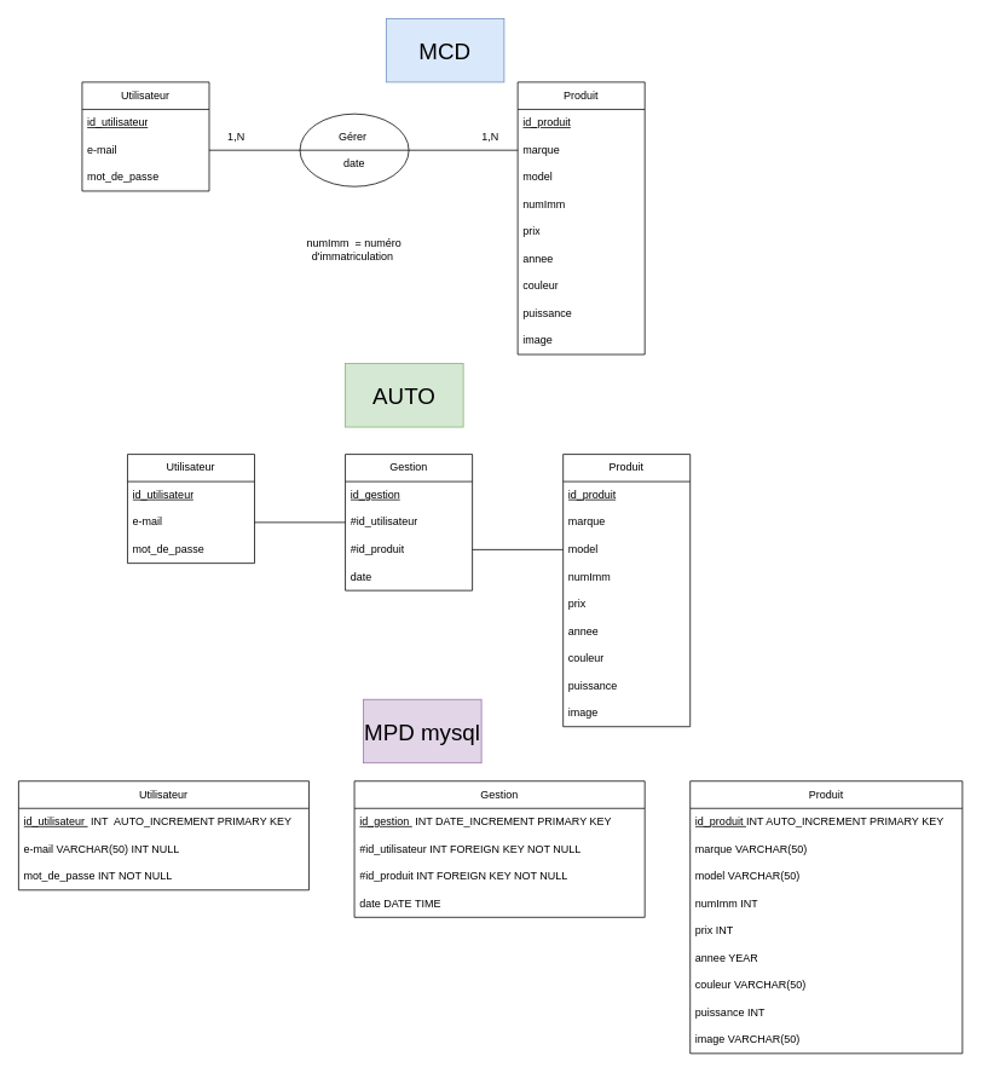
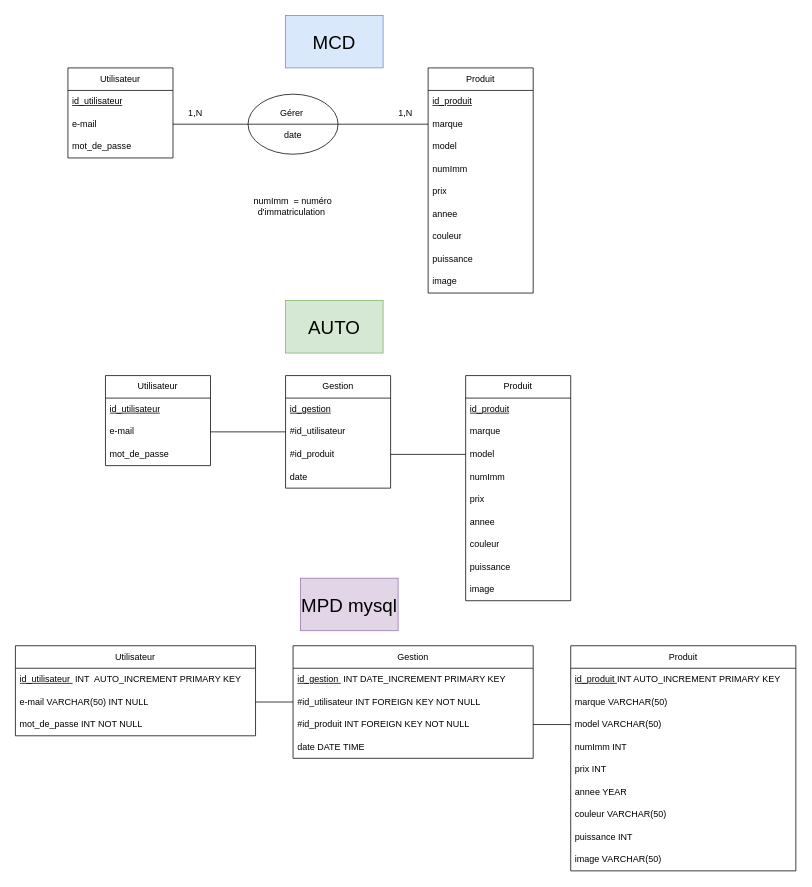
  <mxCell id="0" />
  <mxCell id="1" parent="0" />
  <mxCell id="2" value="Utilisateur" style="swimlane;fontStyle=0;childLayout=stackLayout;horizontal=1;startSize=30;horizontalStack=0;resizeParent=1;resizeParentMax=0;resizeLast=0;collapsible=1;marginBottom=0;whiteSpace=wrap;html=1;" vertex="1" parent="1"><mxGeometry x="90" y="90" width="140" height="120" as="geometry" /></mxCell>
  <mxCell id="3" value="&lt;u&gt;id_utilisateur&lt;/u&gt;" style="text;strokeColor=none;fillColor=none;align=left;verticalAlign=middle;spacingLeft=4;spacingRight=4;overflow=hidden;points=[[0,0.5],[1,0.5]];portConstraint=eastwest;rotatable=0;whiteSpace=wrap;html=1;" vertex="1" parent="2"><mxGeometry y="30" width="140" height="30" as="geometry" /></mxCell>
  <mxCell id="4" value="e-mail" style="text;strokeColor=none;fillColor=none;align=left;verticalAlign=middle;spacingLeft=4;spacingRight=4;overflow=hidden;points=[[0,0.5],[1,0.5]];portConstraint=eastwest;rotatable=0;whiteSpace=wrap;html=1;" vertex="1" parent="2"><mxGeometry y="60" width="140" height="30" as="geometry" /></mxCell>
  <mxCell id="5" value="mot_de_passe" style="text;strokeColor=none;fillColor=none;align=left;verticalAlign=middle;spacingLeft=4;spacingRight=4;overflow=hidden;points=[[0,0.5],[1,0.5]];portConstraint=eastwest;rotatable=0;whiteSpace=wrap;html=1;" vertex="1" parent="2"><mxGeometry y="90" width="140" height="30" as="geometry" /></mxCell>
  <mxCell id="6" value="Produit" style="swimlane;fontStyle=0;childLayout=stackLayout;horizontal=1;startSize=30;horizontalStack=0;resizeParent=1;resizeParentMax=0;resizeLast=0;collapsible=1;marginBottom=0;whiteSpace=wrap;html=1;" vertex="1" parent="1"><mxGeometry x="570" y="90" width="140" height="300" as="geometry" /></mxCell>
  <mxCell id="7" value="&lt;u&gt;id_produit&lt;/u&gt;" style="text;strokeColor=none;fillColor=none;align=left;verticalAlign=middle;spacingLeft=4;spacingRight=4;overflow=hidden;points=[[0,0.5],[1,0.5]];portConstraint=eastwest;rotatable=0;whiteSpace=wrap;html=1;" vertex="1" parent="6"><mxGeometry y="30" width="140" height="30" as="geometry" /></mxCell>
  <mxCell id="8" value="marque" style="text;strokeColor=none;fillColor=none;align=left;verticalAlign=middle;spacingLeft=4;spacingRight=4;overflow=hidden;points=[[0,0.5],[1,0.5]];portConstraint=eastwest;rotatable=0;whiteSpace=wrap;html=1;" vertex="1" parent="6"><mxGeometry y="60" width="140" height="30" as="geometry" /></mxCell>
  <mxCell id="9" value="model" style="text;strokeColor=none;fillColor=none;align=left;verticalAlign=middle;spacingLeft=4;spacingRight=4;overflow=hidden;points=[[0,0.5],[1,0.5]];portConstraint=eastwest;rotatable=0;whiteSpace=wrap;html=1;" vertex="1" parent="6"><mxGeometry y="90" width="140" height="30" as="geometry" /></mxCell>
  <mxCell id="10" value="numImm" style="text;strokeColor=none;fillColor=none;align=left;verticalAlign=middle;spacingLeft=4;spacingRight=4;overflow=hidden;points=[[0,0.5],[1,0.5]];portConstraint=eastwest;rotatable=0;whiteSpace=wrap;html=1;" vertex="1" parent="6"><mxGeometry y="120" width="140" height="30" as="geometry" /></mxCell>
  <mxCell id="11" value="prix" style="text;strokeColor=none;fillColor=none;align=left;verticalAlign=middle;spacingLeft=4;spacingRight=4;overflow=hidden;points=[[0,0.5],[1,0.5]];portConstraint=eastwest;rotatable=0;whiteSpace=wrap;html=1;" vertex="1" parent="6"><mxGeometry y="150" width="140" height="30" as="geometry" /></mxCell>
  <mxCell id="12" value="annee" style="text;strokeColor=none;fillColor=none;align=left;verticalAlign=middle;spacingLeft=4;spacingRight=4;overflow=hidden;points=[[0,0.5],[1,0.5]];portConstraint=eastwest;rotatable=0;whiteSpace=wrap;html=1;" vertex="1" parent="6"><mxGeometry y="180" width="140" height="30" as="geometry" /></mxCell>
  <mxCell id="13" value="couleur" style="text;strokeColor=none;fillColor=none;align=left;verticalAlign=middle;spacingLeft=4;spacingRight=4;overflow=hidden;points=[[0,0.5],[1,0.5]];portConstraint=eastwest;rotatable=0;whiteSpace=wrap;html=1;" vertex="1" parent="6"><mxGeometry y="210" width="140" height="30" as="geometry" /></mxCell>
  <mxCell id="14" value="puissance" style="text;strokeColor=none;fillColor=none;align=left;verticalAlign=middle;spacingLeft=4;spacingRight=4;overflow=hidden;points=[[0,0.5],[1,0.5]];portConstraint=eastwest;rotatable=0;whiteSpace=wrap;html=1;" vertex="1" parent="6"><mxGeometry y="240" width="140" height="30" as="geometry" /></mxCell>
  <mxCell id="15" value="image" style="text;strokeColor=none;fillColor=none;align=left;verticalAlign=middle;spacingLeft=4;spacingRight=4;overflow=hidden;points=[[0,0.5],[1,0.5]];portConstraint=eastwest;rotatable=0;whiteSpace=wrap;html=1;" vertex="1" parent="6"><mxGeometry y="270" width="140" height="30" as="geometry" /></mxCell>
  <mxCell id="16" value="" style="endArrow=none;html=1;rounded=0;exitX=1;exitY=0.5;exitDx=0;exitDy=0;entryX=0;entryY=0.5;entryDx=0;entryDy=0;" edge="1" parent="1" source="4" target="8"><mxGeometry width="50" height="50" relative="1" as="geometry"><mxPoint x="380" y="130" as="sourcePoint" /><mxPoint x="430" y="80" as="targetPoint" /></mxGeometry></mxCell>
  <mxCell id="17" value="" style="ellipse;whiteSpace=wrap;html=1;" vertex="1" parent="1"><mxGeometry x="330" y="125" width="120" height="80" as="geometry" /></mxCell>
  <mxCell id="18" value="" style="endArrow=none;html=1;rounded=0;exitX=0;exitY=0.5;exitDx=0;exitDy=0;entryX=1;entryY=0.5;entryDx=0;entryDy=0;" edge="1" parent="1" source="17" target="17"><mxGeometry width="50" height="50" relative="1" as="geometry"><mxPoint x="330" y="130" as="sourcePoint" /><mxPoint x="380" y="80" as="targetPoint" /></mxGeometry></mxCell>
  <mxCell id="19" value="Gérer&amp;nbsp;" style="text;html=1;align=center;verticalAlign=middle;whiteSpace=wrap;rounded=0;" vertex="1" parent="1"><mxGeometry x="360" y="135" width="60" height="30" as="geometry" /></mxCell>
  <mxCell id="20" value="numImm&amp;nbsp; = numéro d'immatriculation&amp;nbsp;" style="text;html=1;align=center;verticalAlign=middle;whiteSpace=wrap;rounded=0;" vertex="1" parent="1"><mxGeometry x="305" y="250" width="170" height="50" as="geometry" /></mxCell>
  <mxCell id="21" value="1,N" style="text;html=1;align=center;verticalAlign=middle;whiteSpace=wrap;rounded=0;" vertex="1" parent="1"><mxGeometry x="510" y="135" width="60" height="30" as="geometry" /></mxCell>
  <mxCell id="22" value="1,N" style="text;html=1;align=center;verticalAlign=middle;whiteSpace=wrap;rounded=0;" vertex="1" parent="1"><mxGeometry x="230" y="135" width="60" height="30" as="geometry" /></mxCell>
  <mxCell id="23" value="Utilisateur" style="swimlane;fontStyle=0;childLayout=stackLayout;horizontal=1;startSize=30;horizontalStack=0;resizeParent=1;resizeParentMax=0;resizeLast=0;collapsible=1;marginBottom=0;whiteSpace=wrap;html=1;" vertex="1" parent="1"><mxGeometry x="140" y="500" width="140" height="120" as="geometry" /></mxCell>
  <mxCell id="24" value="&lt;u&gt;id_utilisateur&lt;/u&gt;" style="text;strokeColor=none;fillColor=none;align=left;verticalAlign=middle;spacingLeft=4;spacingRight=4;overflow=hidden;points=[[0,0.5],[1,0.5]];portConstraint=eastwest;rotatable=0;whiteSpace=wrap;html=1;" vertex="1" parent="23"><mxGeometry y="30" width="140" height="30" as="geometry" /></mxCell>
  <mxCell id="25" value="e-mail" style="text;strokeColor=none;fillColor=none;align=left;verticalAlign=middle;spacingLeft=4;spacingRight=4;overflow=hidden;points=[[0,0.5],[1,0.5]];portConstraint=eastwest;rotatable=0;whiteSpace=wrap;html=1;" vertex="1" parent="23"><mxGeometry y="60" width="140" height="30" as="geometry" /></mxCell>
  <mxCell id="26" value="mot_de_passe" style="text;strokeColor=none;fillColor=none;align=left;verticalAlign=middle;spacingLeft=4;spacingRight=4;overflow=hidden;points=[[0,0.5],[1,0.5]];portConstraint=eastwest;rotatable=0;whiteSpace=wrap;html=1;" vertex="1" parent="23"><mxGeometry y="90" width="140" height="30" as="geometry" /></mxCell>
  <mxCell id="27" value="Produit" style="swimlane;fontStyle=0;childLayout=stackLayout;horizontal=1;startSize=30;horizontalStack=0;resizeParent=1;resizeParentMax=0;resizeLast=0;collapsible=1;marginBottom=0;whiteSpace=wrap;html=1;" vertex="1" parent="1"><mxGeometry x="620" y="500" width="140" height="300" as="geometry" /></mxCell>
  <mxCell id="28" value="&lt;u&gt;id_produit&lt;/u&gt;" style="text;strokeColor=none;fillColor=none;align=left;verticalAlign=middle;spacingLeft=4;spacingRight=4;overflow=hidden;points=[[0,0.5],[1,0.5]];portConstraint=eastwest;rotatable=0;whiteSpace=wrap;html=1;" vertex="1" parent="27"><mxGeometry y="30" width="140" height="30" as="geometry" /></mxCell>
  <mxCell id="29" value="marque" style="text;strokeColor=none;fillColor=none;align=left;verticalAlign=middle;spacingLeft=4;spacingRight=4;overflow=hidden;points=[[0,0.5],[1,0.5]];portConstraint=eastwest;rotatable=0;whiteSpace=wrap;html=1;" vertex="1" parent="27"><mxGeometry y="60" width="140" height="30" as="geometry" /></mxCell>
  <mxCell id="30" value="model" style="text;strokeColor=none;fillColor=none;align=left;verticalAlign=middle;spacingLeft=4;spacingRight=4;overflow=hidden;points=[[0,0.5],[1,0.5]];portConstraint=eastwest;rotatable=0;whiteSpace=wrap;html=1;" vertex="1" parent="27"><mxGeometry y="90" width="140" height="30" as="geometry" /></mxCell>
  <mxCell id="31" value="numImm" style="text;strokeColor=none;fillColor=none;align=left;verticalAlign=middle;spacingLeft=4;spacingRight=4;overflow=hidden;points=[[0,0.5],[1,0.5]];portConstraint=eastwest;rotatable=0;whiteSpace=wrap;html=1;" vertex="1" parent="27"><mxGeometry y="120" width="140" height="30" as="geometry" /></mxCell>
  <mxCell id="32" value="prix" style="text;strokeColor=none;fillColor=none;align=left;verticalAlign=middle;spacingLeft=4;spacingRight=4;overflow=hidden;points=[[0,0.5],[1,0.5]];portConstraint=eastwest;rotatable=0;whiteSpace=wrap;html=1;" vertex="1" parent="27"><mxGeometry y="150" width="140" height="30" as="geometry" /></mxCell>
  <mxCell id="33" value="annee" style="text;strokeColor=none;fillColor=none;align=left;verticalAlign=middle;spacingLeft=4;spacingRight=4;overflow=hidden;points=[[0,0.5],[1,0.5]];portConstraint=eastwest;rotatable=0;whiteSpace=wrap;html=1;" vertex="1" parent="27"><mxGeometry y="180" width="140" height="30" as="geometry" /></mxCell>
  <mxCell id="34" value="couleur" style="text;strokeColor=none;fillColor=none;align=left;verticalAlign=middle;spacingLeft=4;spacingRight=4;overflow=hidden;points=[[0,0.5],[1,0.5]];portConstraint=eastwest;rotatable=0;whiteSpace=wrap;html=1;" vertex="1" parent="27"><mxGeometry y="210" width="140" height="30" as="geometry" /></mxCell>
  <mxCell id="35" value="puissance" style="text;strokeColor=none;fillColor=none;align=left;verticalAlign=middle;spacingLeft=4;spacingRight=4;overflow=hidden;points=[[0,0.5],[1,0.5]];portConstraint=eastwest;rotatable=0;whiteSpace=wrap;html=1;" vertex="1" parent="27"><mxGeometry y="240" width="140" height="30" as="geometry" /></mxCell>
  <mxCell id="36" value="image" style="text;strokeColor=none;fillColor=none;align=left;verticalAlign=middle;spacingLeft=4;spacingRight=4;overflow=hidden;points=[[0,0.5],[1,0.5]];portConstraint=eastwest;rotatable=0;whiteSpace=wrap;html=1;" vertex="1" parent="27"><mxGeometry y="270" width="140" height="30" as="geometry" /></mxCell>
  <mxCell id="37" value="Gestion" style="swimlane;fontStyle=0;childLayout=stackLayout;horizontal=1;startSize=30;horizontalStack=0;resizeParent=1;resizeParentMax=0;resizeLast=0;collapsible=1;marginBottom=0;whiteSpace=wrap;html=1;" vertex="1" parent="1"><mxGeometry x="380" y="500" width="140" height="150" as="geometry" /></mxCell>
  <mxCell id="38" value="&lt;u&gt;id_gestion&lt;/u&gt;" style="text;strokeColor=none;fillColor=none;align=left;verticalAlign=middle;spacingLeft=4;spacingRight=4;overflow=hidden;points=[[0,0.5],[1,0.5]];portConstraint=eastwest;rotatable=0;whiteSpace=wrap;html=1;" vertex="1" parent="37"><mxGeometry y="30" width="140" height="30" as="geometry" /></mxCell>
  <mxCell id="39" value="#id_utilisateur" style="text;strokeColor=none;fillColor=none;align=left;verticalAlign=middle;spacingLeft=4;spacingRight=4;overflow=hidden;points=[[0,0.5],[1,0.5]];portConstraint=eastwest;rotatable=0;whiteSpace=wrap;html=1;" vertex="1" parent="37"><mxGeometry y="60" width="140" height="30" as="geometry" /></mxCell>
  <mxCell id="40" value="#id_produit" style="text;strokeColor=none;fillColor=none;align=left;verticalAlign=middle;spacingLeft=4;spacingRight=4;overflow=hidden;points=[[0,0.5],[1,0.5]];portConstraint=eastwest;rotatable=0;whiteSpace=wrap;html=1;" vertex="1" parent="37"><mxGeometry y="90" width="140" height="30" as="geometry" /></mxCell>
  <mxCell id="41" value="date" style="text;strokeColor=none;fillColor=none;align=left;verticalAlign=middle;spacingLeft=4;spacingRight=4;overflow=hidden;points=[[0,0.5],[1,0.5]];portConstraint=eastwest;rotatable=0;whiteSpace=wrap;html=1;" vertex="1" parent="37"><mxGeometry y="120" width="140" height="30" as="geometry" /></mxCell>
  <mxCell id="42" value="" style="endArrow=none;html=1;rounded=0;entryX=0;entryY=0.5;entryDx=0;entryDy=0;exitX=1;exitY=0.5;exitDx=0;exitDy=0;" edge="1" parent="1" source="25" target="39"><mxGeometry width="50" height="50" relative="1" as="geometry"><mxPoint x="280" y="560" as="sourcePoint" /><mxPoint x="330" y="510" as="targetPoint" /><Array as="points" /></mxGeometry></mxCell>
  <mxCell id="43" value="" style="endArrow=none;html=1;rounded=0;exitX=1;exitY=0.5;exitDx=0;exitDy=0;entryX=0;entryY=0.5;entryDx=0;entryDy=0;" edge="1" parent="1" source="40" target="30"><mxGeometry width="50" height="50" relative="1" as="geometry"><mxPoint x="530" y="710" as="sourcePoint" /><mxPoint x="580" y="660" as="targetPoint" /></mxGeometry></mxCell>
  <mxCell id="44" value="date" style="text;html=1;align=center;verticalAlign=middle;whiteSpace=wrap;rounded=0;" vertex="1" parent="1"><mxGeometry x="360" y="165" width="60" height="30" as="geometry" /></mxCell>
  <mxCell id="45" value="Utilisateur" style="swimlane;fontStyle=0;childLayout=stackLayout;horizontal=1;startSize=30;horizontalStack=0;resizeParent=1;resizeParentMax=0;resizeLast=0;collapsible=1;marginBottom=0;whiteSpace=wrap;html=1;" vertex="1" parent="1"><mxGeometry y="860" width="320" height="120" as="geometry" x="20" /></mxCell>
  <mxCell id="46" value="&lt;u&gt;id_utilisateur&amp;nbsp;&lt;/u&gt;&amp;nbsp;INT&amp;nbsp; AUTO_INCREMENT PRIMARY KEY" style="text;strokeColor=none;fillColor=none;align=left;verticalAlign=middle;spacingLeft=4;spacingRight=4;overflow=hidden;points=[[0,0.5],[1,0.5]];portConstraint=eastwest;rotatable=0;whiteSpace=wrap;html=1;" vertex="1" parent="45"><mxGeometry y="30" width="320" height="30" as="geometry" /></mxCell>
  <mxCell id="47" value="e-mail VARCHAR(50) INT NULL" style="text;strokeColor=none;fillColor=none;align=left;verticalAlign=middle;spacingLeft=4;spacingRight=4;overflow=hidden;points=[[0,0.5],[1,0.5]];portConstraint=eastwest;rotatable=0;whiteSpace=wrap;html=1;" vertex="1" parent="45"><mxGeometry y="60" width="320" height="30" as="geometry" /></mxCell>
  <mxCell id="48" value="mot_de_passe INT NOT NULL" style="text;strokeColor=none;fillColor=none;align=left;verticalAlign=middle;spacingLeft=4;spacingRight=4;overflow=hidden;points=[[0,0.5],[1,0.5]];portConstraint=eastwest;rotatable=0;whiteSpace=wrap;html=1;" vertex="1" parent="45"><mxGeometry y="90" width="320" height="30" as="geometry" /></mxCell>
  <mxCell id="49" value="Produit" style="swimlane;fontStyle=0;childLayout=stackLayout;horizontal=1;startSize=30;horizontalStack=0;resizeParent=1;resizeParentMax=0;resizeLast=0;collapsible=1;marginBottom=0;whiteSpace=wrap;html=1;" vertex="1" parent="1"><mxGeometry x="760" y="860" width="300" height="300" as="geometry" /></mxCell>
  <mxCell id="50" value="&lt;u&gt;id_produit&amp;nbsp;&lt;/u&gt;INT AUTO_INCREMENT PRIMARY KEY" style="text;strokeColor=none;fillColor=none;align=left;verticalAlign=middle;spacingLeft=4;spacingRight=4;overflow=hidden;points=[[0,0.5],[1,0.5]];portConstraint=eastwest;rotatable=0;whiteSpace=wrap;html=1;" vertex="1" parent="49"><mxGeometry y="30" width="300" height="30" as="geometry" /></mxCell>
  <mxCell id="51" value="marque VARCHAR(50)" style="text;strokeColor=none;fillColor=none;align=left;verticalAlign=middle;spacingLeft=4;spacingRight=4;overflow=hidden;points=[[0,0.5],[1,0.5]];portConstraint=eastwest;rotatable=0;whiteSpace=wrap;html=1;" vertex="1" parent="49"><mxGeometry y="60" width="300" height="30" as="geometry" /></mxCell>
  <mxCell id="52" value="model VARCHAR(50)" style="text;strokeColor=none;fillColor=none;align=left;verticalAlign=middle;spacingLeft=4;spacingRight=4;overflow=hidden;points=[[0,0.5],[1,0.5]];portConstraint=eastwest;rotatable=0;whiteSpace=wrap;html=1;" vertex="1" parent="49"><mxGeometry y="90" width="300" height="30" as="geometry" /></mxCell>
  <mxCell id="53" value="numImm INT" style="text;strokeColor=none;fillColor=none;align=left;verticalAlign=middle;spacingLeft=4;spacingRight=4;overflow=hidden;points=[[0,0.5],[1,0.5]];portConstraint=eastwest;rotatable=0;whiteSpace=wrap;html=1;" vertex="1" parent="49"><mxGeometry y="120" width="300" height="30" as="geometry" /></mxCell>
  <mxCell id="54" value="prix INT" style="text;strokeColor=none;fillColor=none;align=left;verticalAlign=middle;spacingLeft=4;spacingRight=4;overflow=hidden;points=[[0,0.5],[1,0.5]];portConstraint=eastwest;rotatable=0;whiteSpace=wrap;html=1;" vertex="1" parent="49"><mxGeometry y="150" width="300" height="30" as="geometry" /></mxCell>
  <mxCell id="55" value="annee YEAR" style="text;strokeColor=none;fillColor=none;align=left;verticalAlign=middle;spacingLeft=4;spacingRight=4;overflow=hidden;points=[[0,0.5],[1,0.5]];portConstraint=eastwest;rotatable=0;whiteSpace=wrap;html=1;" vertex="1" parent="49"><mxGeometry y="180" width="300" height="30" as="geometry" /></mxCell>
  <mxCell id="56" value="couleur VARCHAR(50)" style="text;strokeColor=none;fillColor=none;align=left;verticalAlign=middle;spacingLeft=4;spacingRight=4;overflow=hidden;points=[[0,0.5],[1,0.5]];portConstraint=eastwest;rotatable=0;whiteSpace=wrap;html=1;" vertex="1" parent="49"><mxGeometry y="210" width="300" height="30" as="geometry" /></mxCell>
  <mxCell id="57" value="puissance INT" style="text;strokeColor=none;fillColor=none;align=left;verticalAlign=middle;spacingLeft=4;spacingRight=4;overflow=hidden;points=[[0,0.5],[1,0.5]];portConstraint=eastwest;rotatable=0;whiteSpace=wrap;html=1;" vertex="1" parent="49"><mxGeometry y="240" width="300" height="30" as="geometry" /></mxCell>
  <mxCell id="58" value="image VARCHAR(50)" style="text;strokeColor=none;fillColor=none;align=left;verticalAlign=middle;spacingLeft=4;spacingRight=4;overflow=hidden;points=[[0,0.5],[1,0.5]];portConstraint=eastwest;rotatable=0;whiteSpace=wrap;html=1;" vertex="1" parent="49"><mxGeometry y="270" width="300" height="30" as="geometry" /></mxCell>
  <mxCell id="59" value="Gestion" style="swimlane;fontStyle=0;childLayout=stackLayout;horizontal=1;startSize=30;horizontalStack=0;resizeParent=1;resizeParentMax=0;resizeLast=0;collapsible=1;marginBottom=0;whiteSpace=wrap;html=1;" vertex="1" parent="1"><mxGeometry x="390" y="860" width="320" height="150" as="geometry" /></mxCell>
  <mxCell id="60" value="&lt;u&gt;id_gestion&amp;nbsp;&lt;/u&gt;&amp;nbsp;INT DATE_INCREMENT PRIMARY KEY" style="text;strokeColor=none;fillColor=none;align=left;verticalAlign=middle;spacingLeft=4;spacingRight=4;overflow=hidden;points=[[0,0.5],[1,0.5]];portConstraint=eastwest;rotatable=0;whiteSpace=wrap;html=1;" vertex="1" parent="59"><mxGeometry y="30" width="320" height="30" as="geometry" /></mxCell>
  <mxCell id="61" value="#id_utilisateur INT FOREIGN KEY NOT NULL" style="text;strokeColor=none;fillColor=none;align=left;verticalAlign=middle;spacingLeft=4;spacingRight=4;overflow=hidden;points=[[0,0.5],[1,0.5]];portConstraint=eastwest;rotatable=0;whiteSpace=wrap;html=1;" vertex="1" parent="59"><mxGeometry y="60" width="320" height="30" as="geometry" /></mxCell>
  <mxCell id="62" value="#id_produit INT FOREIGN KEY NOT NULL&amp;nbsp;" style="text;strokeColor=none;fillColor=none;align=left;verticalAlign=middle;spacingLeft=4;spacingRight=4;overflow=hidden;points=[[0,0.5],[1,0.5]];portConstraint=eastwest;rotatable=0;whiteSpace=wrap;html=1;" vertex="1" parent="59"><mxGeometry y="90" width="320" height="30" as="geometry" /></mxCell>
  <mxCell id="63" value="date DATE TIME" style="text;strokeColor=none;fillColor=none;align=left;verticalAlign=middle;spacingLeft=4;spacingRight=4;overflow=hidden;points=[[0,0.5],[1,0.5]];portConstraint=eastwest;rotatable=0;whiteSpace=wrap;html=1;" vertex="1" parent="59"><mxGeometry y="120" width="320" height="30" as="geometry" /></mxCell>
- <mxCell id="66" value="MCD" style="text;html=1;align=center;verticalAlign=middle;whiteSpace=wrap;rounded=0;fillColor=#dae8fc;strokeColor=#6c8ebf;fontSize=25;" vertex="1" parent="1"><mxGeometry x="425" y="20" width="130" height="70" as="geometry" /></mxCell>
+ <mxCell id="64" value="" style="endArrow=none;html=1;rounded=0;entryX=0;entryY=0.5;entryDx=0;entryDy=0;exitX=1;exitY=0.5;exitDx=0;exitDy=0;" edge="1" parent="1" source="47" target="61"><mxGeometry width="50" height="50" relative="1" as="geometry"><mxPoint x="290" y="930" as="sourcePoint" /><mxPoint x="340" y="880" as="targetPoint" /><Array as="points" /></mxGeometry></mxCell>
+ <mxCell id="65" value="" style="endArrow=none;html=1;rounded=0;exitX=1;exitY=0.5;exitDx=0;exitDy=0;entryX=0;entryY=0.5;entryDx=0;entryDy=0;" edge="1" parent="1" source="62" target="52"><mxGeometry width="50" height="50" relative="1" as="geometry"><mxPoint x="540" y="1080" as="sourcePoint" /><mxPoint x="590" y="1030" as="targetPoint" /></mxGeometry></mxCell>
+ <mxCell id="66" value="MCD" style="text;html=1;align=center;verticalAlign=middle;whiteSpace=wrap;rounded=0;fillColor=#dae8fc;strokeColor=#6c8ebf;fontSize=25;" vertex="1" parent="1"><mxGeometry x="380" y="20" width="130" height="70" as="geometry" /></mxCell>
  <mxCell id="67" value="AUTO" style="text;html=1;align=center;verticalAlign=middle;whiteSpace=wrap;rounded=0;fillColor=#d5e8d4;strokeColor=#82b366;fontSize=25;" vertex="1" parent="1"><mxGeometry x="380" y="400" width="130" height="70" as="geometry" /></mxCell>
  <mxCell id="68" value="MPD mysql" style="text;html=1;align=center;verticalAlign=middle;whiteSpace=wrap;rounded=0;fillColor=#e1d5e7;strokeColor=#9673a6;fontSize=25;" vertex="1" parent="1"><mxGeometry x="400" y="770" width="130" height="70" as="geometry" /></mxCell>
